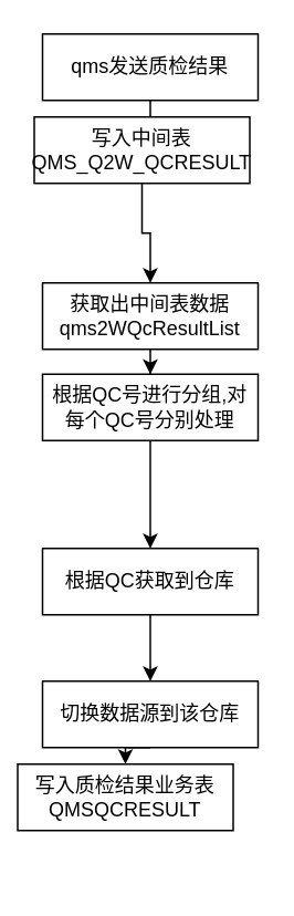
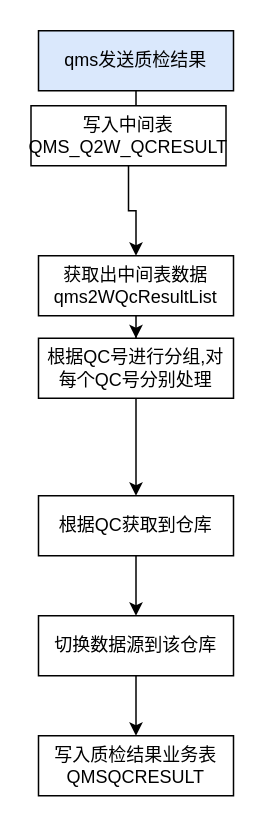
  <mxCell id="0" />
  <mxCell id="1" parent="0" />
  <mxCell id="2" style="edgeStyle=orthogonalEdgeStyle;rounded=0;orthogonalLoop=1;jettySize=auto;html=1;exitX=0.5;exitY=1;exitDx=0;exitDy=0;" edge="1" parent="1" source="3" target="5"><mxGeometry relative="1" as="geometry" /></mxCell>
- <mxCell id="3" value="qms发送质检结果" style="rounded=0;whiteSpace=wrap;html=1;" vertex="1" parent="1"><mxGeometry x="25" y="20" width="130" height="40" as="geometry" /></mxCell>
+ <mxCell id="3" value="qms发送质检结果" style="rounded=0;whiteSpace=wrap;html=1;fillColor=#dae8fc;" vertex="1" parent="1"><mxGeometry x="25" y="20" width="130" height="40" as="geometry" /></mxCell>
  <mxCell id="4" style="edgeStyle=orthogonalEdgeStyle;rounded=0;orthogonalLoop=1;jettySize=auto;html=1;exitX=0.5;exitY=1;exitDx=0;exitDy=0;entryX=0.5;entryY=0;entryDx=0;entryDy=0;" edge="1" parent="1" source="5" target="7"><mxGeometry relative="1" as="geometry" /></mxCell>
  <mxCell id="5" value="写入中间表QMS_Q2W_QCRESULT" style="rounded=0;whiteSpace=wrap;html=1;" vertex="1" parent="1"><mxGeometry x="20" y="70" width="130" height="40" as="geometry" /></mxCell>
  <mxCell id="6" style="edgeStyle=orthogonalEdgeStyle;rounded=0;orthogonalLoop=1;jettySize=auto;html=1;exitX=0.5;exitY=1;exitDx=0;exitDy=0;" edge="1" parent="1" source="7" target="9"><mxGeometry relative="1" as="geometry" /></mxCell>
  <mxCell id="7" value="获取出中间表数据qms2WQcResultList" style="rounded=0;whiteSpace=wrap;html=1;" vertex="1" parent="1"><mxGeometry x="25" y="170" width="130" height="40" as="geometry" /></mxCell>
  <mxCell id="8" style="edgeStyle=orthogonalEdgeStyle;rounded=0;orthogonalLoop=1;jettySize=auto;html=1;exitX=0.5;exitY=1;exitDx=0;exitDy=0;" edge="1" parent="1" source="9" target="11"><mxGeometry relative="1" as="geometry" /></mxCell>
  <mxCell id="9" value="根据QC号进行分组,对每个QC号分别处理" style="rounded=0;whiteSpace=wrap;html=1;" vertex="1" parent="1"><mxGeometry x="25" y="225" width="130" height="40" as="geometry" /></mxCell>
  <mxCell id="10" style="edgeStyle=orthogonalEdgeStyle;rounded=0;orthogonalLoop=1;jettySize=auto;html=1;exitX=0.5;exitY=1;exitDx=0;exitDy=0;entryX=0.5;entryY=0;entryDx=0;entryDy=0;" edge="1" parent="1" source="11" target="13"><mxGeometry relative="1" as="geometry" /></mxCell>
  <mxCell id="11" value="根据QC获取到仓库" style="rounded=0;whiteSpace=wrap;html=1;" vertex="1" parent="1"><mxGeometry x="25" y="330" width="130" height="40" as="geometry" /></mxCell>
  <mxCell id="12" style="edgeStyle=orthogonalEdgeStyle;rounded=0;orthogonalLoop=1;jettySize=auto;html=1;exitX=0.5;exitY=1;exitDx=0;exitDy=0;entryX=0.5;entryY=0;entryDx=0;entryDy=0;" edge="1" parent="1" source="13" target="14"><mxGeometry relative="1" as="geometry" /></mxCell>
  <mxCell id="13" value="切换数据源到该仓库" style="rounded=0;whiteSpace=wrap;html=1;" vertex="1" parent="1"><mxGeometry x="25" y="410" width="130" height="40" as="geometry" /></mxCell>
- <mxCell id="14" value="写入质检结果业务表QMSQCRESULT" style="rounded=0;whiteSpace=wrap;html=1;" vertex="1" parent="1"><mxGeometry x="10" y="460" width="130" height="40" as="geometry" /></mxCell>
+ <mxCell id="14" value="写入质检结果业务表QMSQCRESULT" style="rounded=0;whiteSpace=wrap;html=1;" vertex="1" parent="1"><mxGeometry x="25" y="490" width="130" height="40" as="geometry" /></mxCell>
